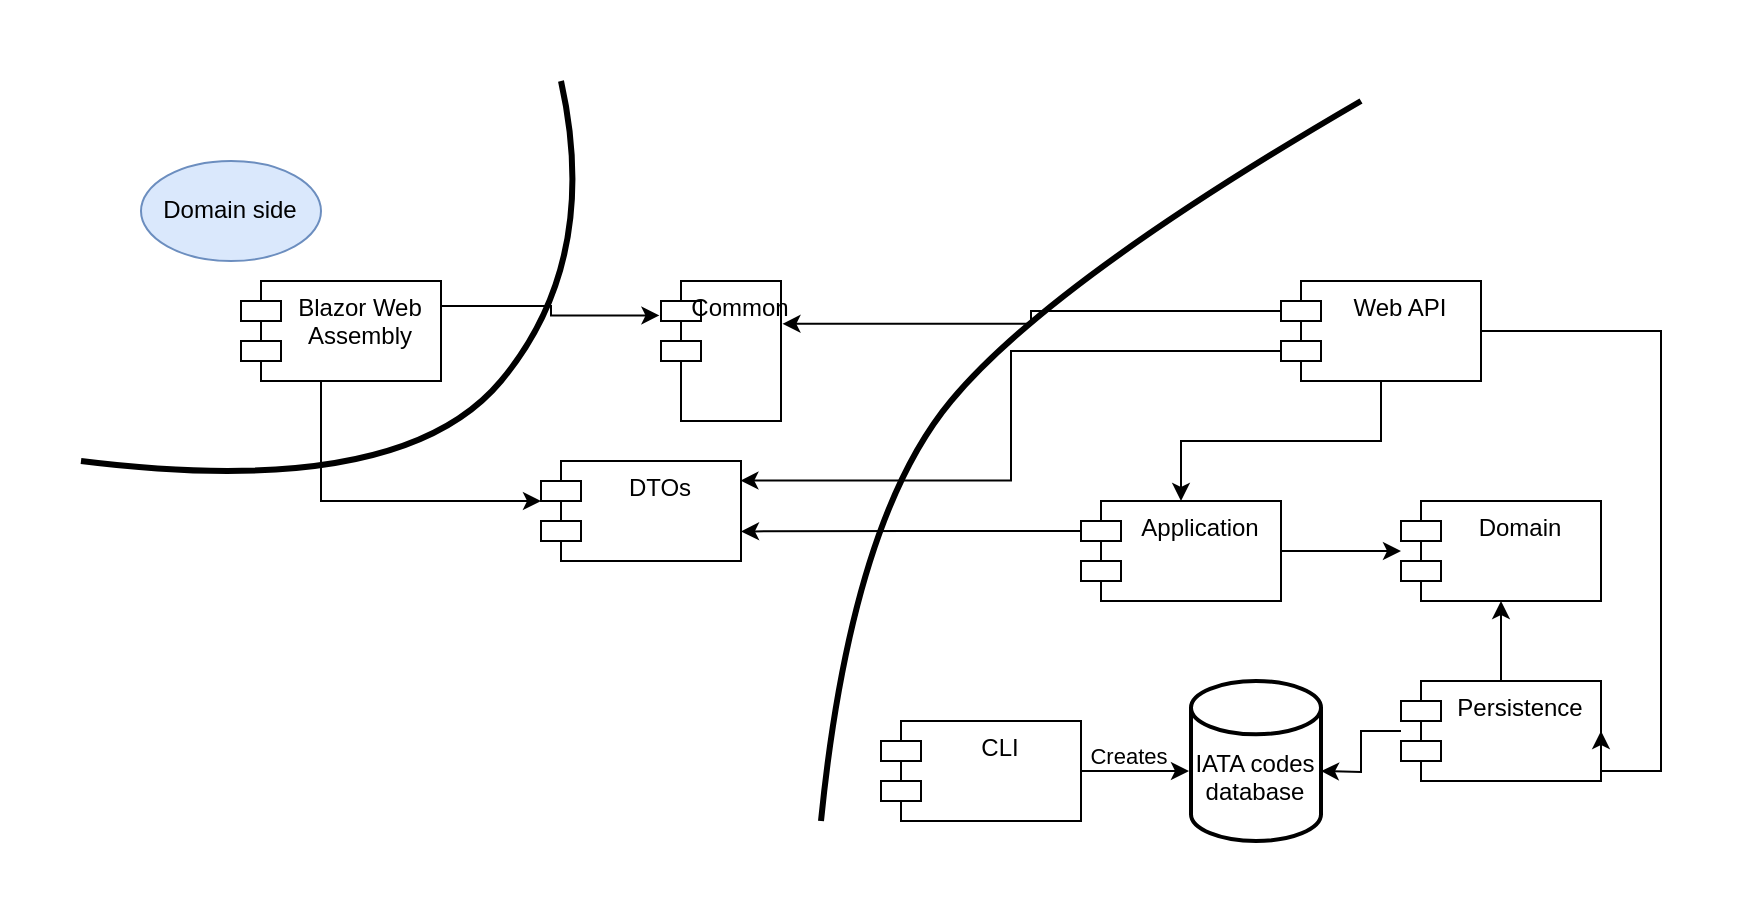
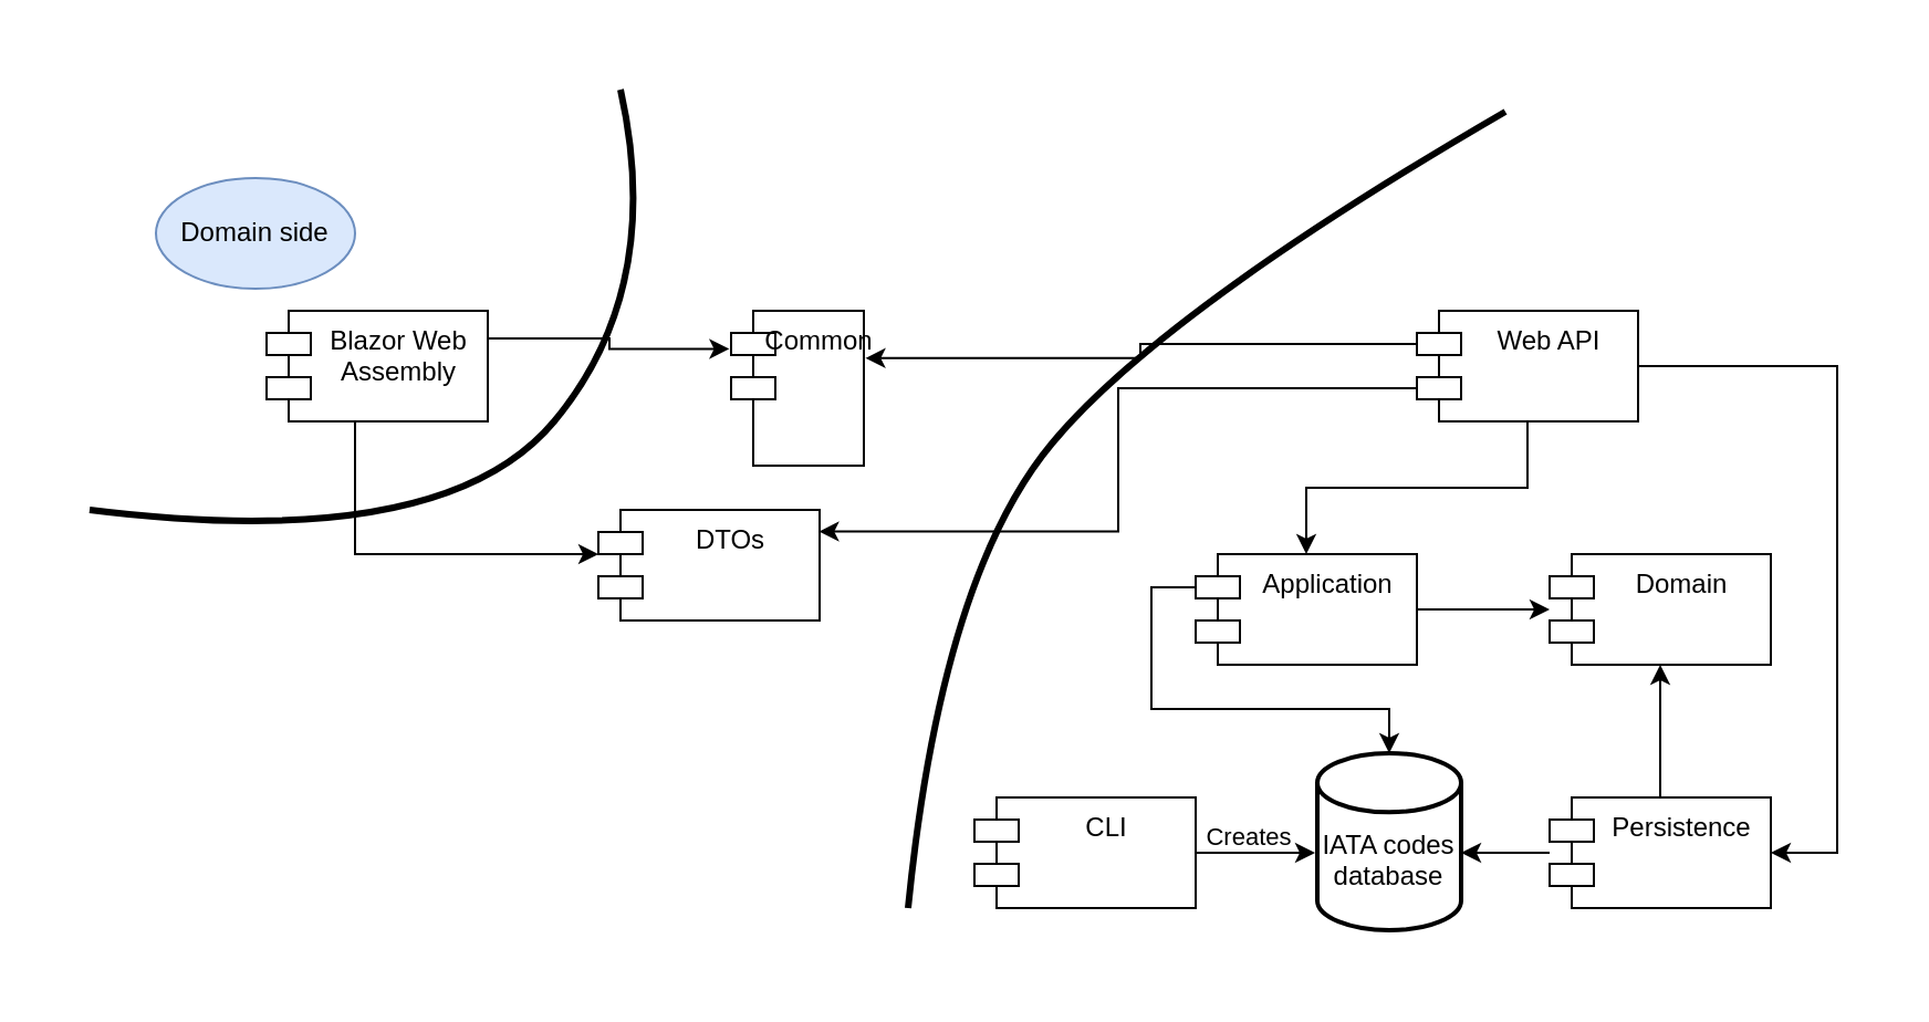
  <mxCell id="0" />
  <mxCell id="1" parent="0" />
  <mxCell id="2" value="CLI" style="shape=module;align=left;spacingLeft=20;align=center;verticalAlign=top;whiteSpace=wrap;html=1;" parent="1" vertex="1"><mxGeometry x="440" y="360" width="100" height="50" as="geometry" /></mxCell>
  <mxCell id="3" style="edgeStyle=orthogonalEdgeStyle;rounded=0;orthogonalLoop=1;jettySize=auto;html=1;" edge="1" parent="1" source="4" target="6"><mxGeometry relative="1" as="geometry" /></mxCell>
  <mxCell id="4" value="Application" style="shape=module;align=left;spacingLeft=20;align=center;verticalAlign=top;whiteSpace=wrap;html=1;" parent="1" vertex="1"><mxGeometry x="540" y="250" width="100" height="50" as="geometry" /></mxCell>
  <mxCell id="5" value="Blazor Web Assembly" style="shape=module;align=left;spacingLeft=20;align=center;verticalAlign=top;whiteSpace=wrap;html=1;" parent="1" vertex="1"><mxGeometry x="120" y="140" width="100" height="50" as="geometry" /></mxCell>
  <mxCell id="6" value="Domain" style="shape=module;align=left;spacingLeft=20;align=center;verticalAlign=top;whiteSpace=wrap;html=1;" parent="1" vertex="1"><mxGeometry x="700" y="250" width="100" height="50" as="geometry" /></mxCell>
  <mxCell id="7" style="edgeStyle=orthogonalEdgeStyle;rounded=0;orthogonalLoop=1;jettySize=auto;html=1;" edge="1" parent="1" source="9" target="6"><mxGeometry relative="1" as="geometry" /></mxCell>
  <mxCell id="8" style="edgeStyle=orthogonalEdgeStyle;rounded=0;orthogonalLoop=1;jettySize=auto;html=1;" edge="1" parent="1" source="9"><mxGeometry relative="1" as="geometry"><mxPoint x="660" y="385" as="targetPoint" /></mxGeometry></mxCell>
- <mxCell id="9" value="Persistence" style="shape=module;align=left;spacingLeft=20;align=center;verticalAlign=top;whiteSpace=wrap;html=1;" parent="1" vertex="1"><mxGeometry x="700" y="340" width="100" height="50" as="geometry" /></mxCell>
+ <mxCell id="9" value="Persistence" style="shape=module;align=left;spacingLeft=20;align=center;verticalAlign=top;whiteSpace=wrap;html=1;" parent="1" vertex="1"><mxGeometry x="700" y="360" width="100" height="50" as="geometry" /></mxCell>
  <mxCell id="10" value="DTOs" style="shape=module;align=left;spacingLeft=20;align=center;verticalAlign=top;whiteSpace=wrap;html=1;" parent="1" vertex="1"><mxGeometry x="270" y="230" width="100" height="50" as="geometry" /></mxCell>
  <mxCell id="11" style="edgeStyle=orthogonalEdgeStyle;rounded=0;orthogonalLoop=1;jettySize=auto;html=1;entryX=0.5;entryY=0;entryDx=0;entryDy=0;" edge="1" parent="1" source="13" target="4"><mxGeometry relative="1" as="geometry" /></mxCell>
  <mxCell id="12" style="edgeStyle=orthogonalEdgeStyle;rounded=0;orthogonalLoop=1;jettySize=auto;html=1;entryX=1;entryY=0.5;entryDx=0;entryDy=0;" edge="1" parent="1" source="13" target="9"><mxGeometry relative="1" as="geometry"><Array as="points"><mxPoint x="830" y="165" /><mxPoint x="830" y="385" /></Array></mxGeometry></mxCell>
  <mxCell id="13" value="Web API" style="shape=module;align=left;spacingLeft=20;align=center;verticalAlign=top;whiteSpace=wrap;html=1;" parent="1" vertex="1"><mxGeometry x="640" y="140" width="100" height="50" as="geometry" /></mxCell>
  <mxCell id="14" value="Domain side" style="ellipse;whiteSpace=wrap;html=1;fillColor=#dae8fc;strokeColor=#6c8ebf;" parent="1" vertex="1"><mxGeometry x="70" y="80" width="90" height="50" as="geometry" /></mxCell>
  <mxCell id="15" value="IATA codes database&lt;div&gt;&lt;br&gt;&lt;/div&gt;" style="strokeWidth=2;html=1;shape=mxgraph.flowchart.database;whiteSpace=wrap;labelPosition=center;verticalLabelPosition=middle;align=center;verticalAlign=bottom;" parent="1" vertex="1"><mxGeometry x="595" y="340" width="65" height="80" as="geometry" /></mxCell>
  <mxCell id="16" value="" style="curved=1;endArrow=none;html=1;rounded=0;strokeWidth=3;endFill=0;" parent="1" edge="1"><mxGeometry width="50" height="50" relative="1" as="geometry"><mxPoint x="40" y="230" as="sourcePoint" /><mxPoint x="280" y="40" as="targetPoint" /><Array as="points"><mxPoint x="200" y="250" /><mxPoint x="300" y="130" /></Array></mxGeometry></mxCell>
  <mxCell id="17" value="" style="curved=1;endArrow=none;html=1;rounded=0;strokeWidth=3;endFill=0;" parent="1" edge="1"><mxGeometry width="50" height="50" relative="1" as="geometry"><mxPoint x="410" y="410" as="sourcePoint" /><mxPoint x="680" y="50" as="targetPoint" /><Array as="points"><mxPoint x="425" y="260" /><mxPoint x="525" y="140" /></Array></mxGeometry></mxCell>
  <mxCell id="18" value="Common" style="shape=module;align=left;spacingLeft=20;align=center;verticalAlign=top;whiteSpace=wrap;html=1;" vertex="1" parent="1"><mxGeometry x="330" y="140" width="60" height="70" as="geometry" /></mxCell>
  <mxCell id="19" style="edgeStyle=orthogonalEdgeStyle;rounded=0;orthogonalLoop=1;jettySize=auto;html=1;exitX=0;exitY=0;exitDx=0;exitDy=35;exitPerimeter=0;entryX=0.997;entryY=0.196;entryDx=0;entryDy=0;entryPerimeter=0;" edge="1" parent="1" source="13" target="10"><mxGeometry relative="1" as="geometry" /></mxCell>
  <mxCell id="20" style="edgeStyle=orthogonalEdgeStyle;rounded=0;orthogonalLoop=1;jettySize=auto;html=1;endSize=6;" edge="1" parent="1" source="2"><mxGeometry relative="1" as="geometry"><mxPoint x="594" y="385" as="targetPoint" /></mxGeometry></mxCell>
  <mxCell id="21" value="Creates" style="edgeLabel;html=1;align=center;verticalAlign=middle;resizable=0;points=[];" vertex="1" connectable="0" parent="20"><mxGeometry x="-0.544" relative="1" as="geometry"><mxPoint x="11" y="-8" as="offset" /></mxGeometry></mxCell>
- <mxCell id="22" style="edgeStyle=orthogonalEdgeStyle;rounded=0;orthogonalLoop=1;jettySize=auto;html=1;exitX=0;exitY=0;exitDx=0;exitDy=15;exitPerimeter=0;entryX=1;entryY=0.704;entryDx=0;entryDy=0;entryPerimeter=0;" edge="1" parent="1" source="4" target="10"><mxGeometry relative="1" as="geometry" /></mxCell>
+ <mxCell id="22" style="edgeStyle=orthogonalEdgeStyle;rounded=0;orthogonalLoop=1;jettySize=auto;html=1;exitX=0;exitY=0;exitDx=0;exitDy=15;exitPerimeter=0;" edge="1" parent="1" source="4" target="15"><mxGeometry relative="1" as="geometry" /></mxCell>
  <mxCell id="23" style="edgeStyle=orthogonalEdgeStyle;rounded=0;orthogonalLoop=1;jettySize=auto;html=1;exitX=0;exitY=0;exitDx=0;exitDy=15;exitPerimeter=0;entryX=1.012;entryY=0.306;entryDx=0;entryDy=0;entryPerimeter=0;" edge="1" parent="1" source="13" target="18"><mxGeometry relative="1" as="geometry" /></mxCell>
  <mxCell id="24" style="edgeStyle=orthogonalEdgeStyle;rounded=0;orthogonalLoop=1;jettySize=auto;html=1;exitX=1;exitY=0.25;exitDx=0;exitDy=0;entryX=-0.013;entryY=0.246;entryDx=0;entryDy=0;entryPerimeter=0;" edge="1" parent="1" source="5" target="18"><mxGeometry relative="1" as="geometry" /></mxCell>
  <mxCell id="25" style="edgeStyle=orthogonalEdgeStyle;rounded=0;orthogonalLoop=1;jettySize=auto;html=1;entryX=0;entryY=0.4;entryDx=0;entryDy=0;entryPerimeter=0;" edge="1" parent="1" source="5" target="10"><mxGeometry relative="1" as="geometry"><Array as="points"><mxPoint x="160" y="250" /></Array></mxGeometry></mxCell>
  <mxCell id="26" value="" style="rounded=0;whiteSpace=wrap;html=1;strokeColor=none;" vertex="1" parent="1"><mxGeometry x="20" y="20" width="20" height="20" as="geometry" /></mxCell>
  <mxCell id="27" value="" style="rounded=0;whiteSpace=wrap;html=1;strokeColor=none;" vertex="1" parent="1"><mxGeometry x="830" y="420" width="20" height="20" as="geometry" /></mxCell>
